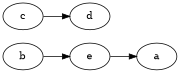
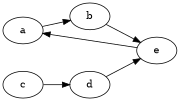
  digraph {
    rankdir=LR
    node [alive=n type=P]
    a
    b
    e [type=B]
    c [type=B]
    d [type=C]
+   a -> b
    b -> e
    e -> a
    c -> d
+   d -> e
  }
